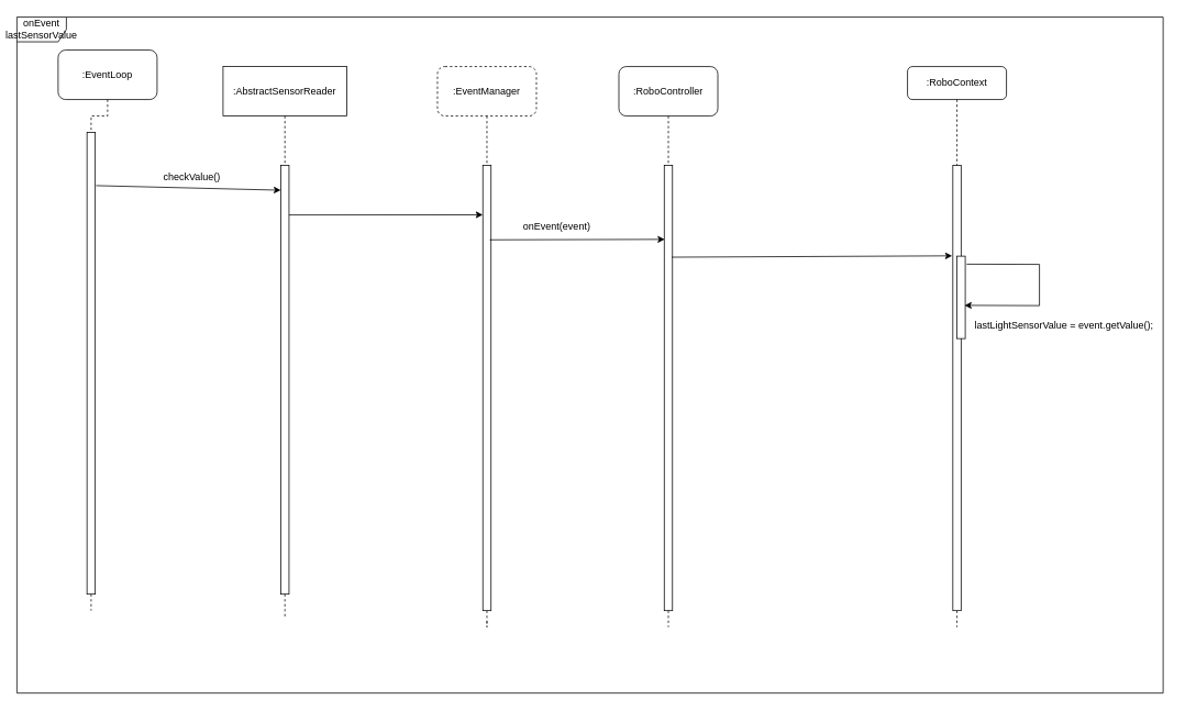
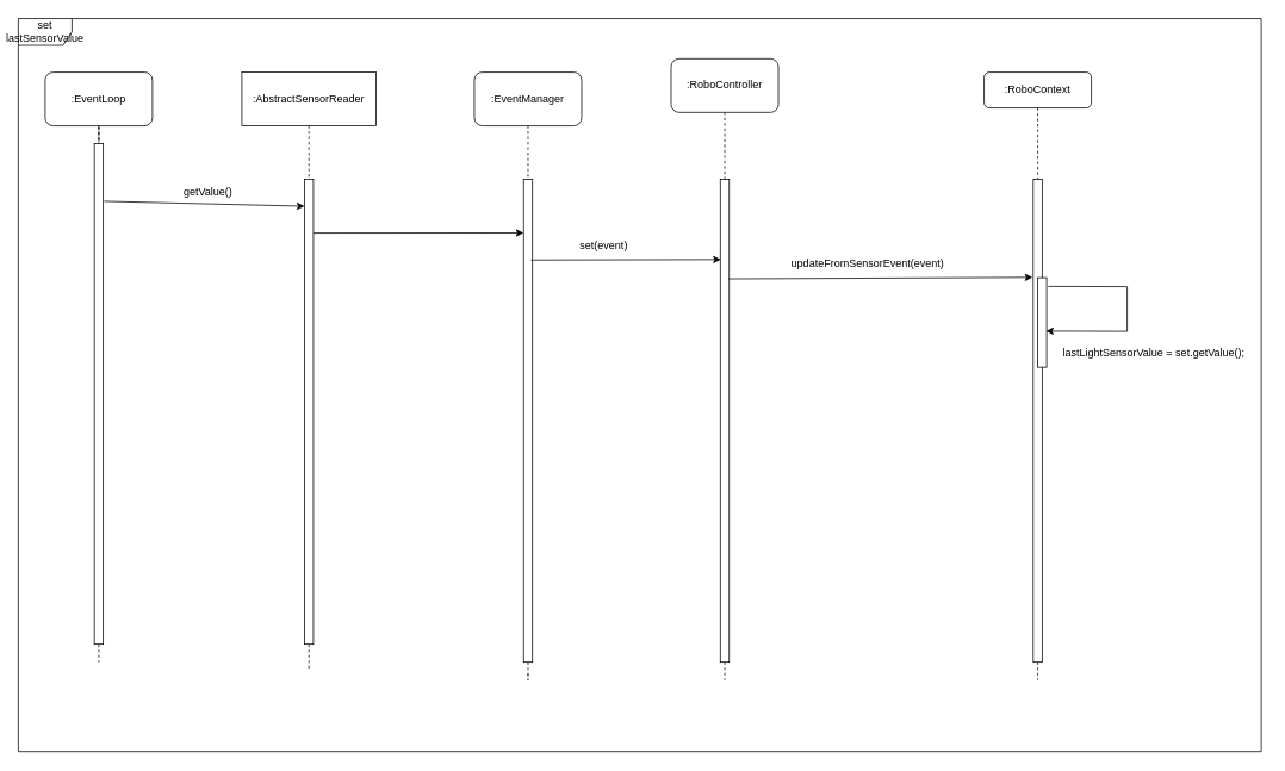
  <mxCell id="0" />
  <mxCell id="1" parent="0" />
- <mxCell id="2" value="onEvent lastSensorValue" style="shape=umlFrame;whiteSpace=wrap;html=1;pointerEvents=0;width=60;height=30;" vertex="1" parent="1"><mxGeometry x="20" y="20" width="1390" height="820" as="geometry" /></mxCell>
+ <mxCell id="2" value="set lastSensorValue" style="shape=umlFrame;whiteSpace=wrap;html=1;pointerEvents=0;width=60;height=30;" vertex="1" parent="1"><mxGeometry x="20" y="20" width="1390" height="820" as="geometry" /></mxCell>
  <mxCell id="3" style="edgeStyle=orthogonalEdgeStyle;rounded=0;orthogonalLoop=1;jettySize=auto;html=1;dashed=1;endArrow=none;endFill=0;" edge="1" parent="1" source="8"><mxGeometry relative="1" as="geometry"><mxPoint x="110" y="740" as="targetPoint" /></mxGeometry></mxCell>
- <mxCell id="4" value=":EventLoop" style="rounded=1;whiteSpace=wrap;html=1;" vertex="1" parent="1"><mxGeometry x="70" y="60" width="120" height="60" as="geometry" /></mxCell>
+ <mxCell id="4" value=":EventLoop" style="rounded=1;whiteSpace=wrap;html=1;" vertex="1" parent="1"><mxGeometry x="50" y="80" width="120" height="60" as="geometry" /></mxCell>
  <mxCell id="5" style="edgeStyle=orthogonalEdgeStyle;rounded=0;orthogonalLoop=1;jettySize=auto;html=1;endArrow=none;endFill=0;dashed=1;" edge="1" parent="1" source="10"><mxGeometry relative="1" as="geometry"><mxPoint x="345" y="750" as="targetPoint" /></mxGeometry></mxCell>
  <mxCell id="6" value=":AbstractSensorReader" style="whiteSpace=wrap;html=1;rounded=0;" vertex="1" parent="1"><mxGeometry x="270" y="80" width="150" height="60" as="geometry" /></mxCell>
  <mxCell id="7" value="" style="edgeStyle=orthogonalEdgeStyle;rounded=0;orthogonalLoop=1;jettySize=auto;html=1;dashed=1;endArrow=none;endFill=0;" edge="1" parent="1" source="4" target="8"><mxGeometry relative="1" as="geometry"><mxPoint x="110" y="740" as="targetPoint" /><mxPoint x="110" y="140" as="sourcePoint" /></mxGeometry></mxCell>
  <mxCell id="8" value="" style="html=1;points=[];perimeter=orthogonalPerimeter;rounded=0;shadow=0;comic=0;labelBackgroundColor=none;strokeWidth=1;fontFamily=Verdana;fontSize=12;align=center;" vertex="1" parent="1"><mxGeometry x="105" y="160" width="10" height="560" as="geometry" /></mxCell>
  <mxCell id="9" value="" style="edgeStyle=orthogonalEdgeStyle;rounded=0;orthogonalLoop=1;jettySize=auto;html=1;endArrow=none;endFill=0;dashed=1;" edge="1" parent="1" source="6" target="10"><mxGeometry relative="1" as="geometry"><mxPoint x="345" y="750" as="targetPoint" /><mxPoint x="345" y="140" as="sourcePoint" /></mxGeometry></mxCell>
  <mxCell id="10" value="" style="html=1;points=[];perimeter=orthogonalPerimeter;rounded=0;shadow=0;comic=0;labelBackgroundColor=none;strokeWidth=1;fontFamily=Verdana;fontSize=12;align=center;" vertex="1" parent="1"><mxGeometry x="340" y="200" width="10" height="520" as="geometry" /></mxCell>
- <mxCell id="11" value="checkValue()" style="text;html=1;align=center;verticalAlign=middle;whiteSpace=wrap;rounded=0;" vertex="1" parent="1"><mxGeometry x="185" y="200" width="95" height="30" as="geometry" /></mxCell>
+ <mxCell id="11" value="getValue()" style="text;html=1;align=center;verticalAlign=middle;whiteSpace=wrap;rounded=0;" vertex="1" parent="1"><mxGeometry x="185" y="200" width="95" height="30" as="geometry" /></mxCell>
  <mxCell id="12" style="edgeStyle=orthogonalEdgeStyle;rounded=0;orthogonalLoop=1;jettySize=auto;html=1;dashed=1;endArrow=none;endFill=0;" edge="1" parent="1" source="15"><mxGeometry relative="1" as="geometry"><mxPoint x="590" y="750" as="targetPoint" /></mxGeometry></mxCell>
- <mxCell id="13" value=":EventManager" style="rounded=1;whiteSpace=wrap;html=1;dashed=1;" vertex="1" parent="1"><mxGeometry x="530" y="80" width="120" height="60" as="geometry" /></mxCell>
+ <mxCell id="13" value=":EventManager" style="rounded=1;whiteSpace=wrap;html=1;" vertex="1" parent="1"><mxGeometry x="530" y="80" width="120" height="60" as="geometry" /></mxCell>
  <mxCell id="14" value="" style="edgeStyle=orthogonalEdgeStyle;rounded=0;orthogonalLoop=1;jettySize=auto;html=1;dashed=1;endArrow=none;endFill=0;" edge="1" parent="1" source="13" target="15"><mxGeometry relative="1" as="geometry"><mxPoint x="590" y="750" as="targetPoint" /><mxPoint x="590" y="140" as="sourcePoint" /></mxGeometry></mxCell>
  <mxCell id="15" value="" style="html=1;points=[];perimeter=orthogonalPerimeter;rounded=0;shadow=0;comic=0;labelBackgroundColor=none;strokeWidth=1;fontFamily=Verdana;fontSize=12;align=center;" vertex="1" parent="1"><mxGeometry x="585" y="200" width="10" height="540" as="geometry" /></mxCell>
  <mxCell id="16" style="edgeStyle=orthogonalEdgeStyle;rounded=0;orthogonalLoop=1;jettySize=auto;html=1;endArrow=none;endFill=0;dashed=1;" edge="1" parent="1" source="24"><mxGeometry relative="1" as="geometry"><mxPoint x="810" y="760" as="targetPoint" /></mxGeometry></mxCell>
- <mxCell id="17" value=":RoboController" style="rounded=1;whiteSpace=wrap;html=1;" vertex="1" parent="1"><mxGeometry x="750" y="80" width="120" height="60" as="geometry" /></mxCell>
- <mxCell id="18" value="onEvent(event)" style="text;html=1;align=center;verticalAlign=middle;whiteSpace=wrap;rounded=0;" vertex="1" parent="1"><mxGeometry x="630" y="260" width="90" height="30" as="geometry" /></mxCell>
+ <mxCell id="17" value=":RoboController" style="rounded=1;whiteSpace=wrap;html=1;" vertex="1" parent="1"><mxGeometry x="750" y="65" width="120" height="60" as="geometry" /></mxCell>
+ <mxCell id="18" value="set(event)" style="text;html=1;align=center;verticalAlign=middle;whiteSpace=wrap;rounded=0;" vertex="1" parent="1"><mxGeometry x="630" y="260" width="90" height="30" as="geometry" /></mxCell>
  <mxCell id="19" style="edgeStyle=orthogonalEdgeStyle;rounded=0;orthogonalLoop=1;jettySize=auto;html=1;dashed=1;endArrow=none;endFill=0;" edge="1" parent="1" source="26"><mxGeometry relative="1" as="geometry"><mxPoint x="1160" y="760" as="targetPoint" /></mxGeometry></mxCell>
  <mxCell id="20" value=":RoboContext" style="rounded=1;whiteSpace=wrap;html=1;" vertex="1" parent="1"><mxGeometry x="1100" y="80" width="120" height="40" as="geometry" /></mxCell>
+ <mxCell id="21" value="updateFromSensorEvent(event)" style="text;html=1;align=center;verticalAlign=middle;whiteSpace=wrap;rounded=0;" vertex="1" parent="1"><mxGeometry x="880" y="280" width="180" height="30" as="geometry" /></mxCell>
  <mxCell id="22" value="" style="endArrow=classic;html=1;rounded=0;exitX=1;exitY=0.173;exitDx=0;exitDy=0;exitPerimeter=0;entryX=0.1;entryY=0.161;entryDx=0;entryDy=0;entryPerimeter=0;" edge="1" parent="1"><mxGeometry width="50" height="50" relative="1" as="geometry"><mxPoint x="116" y="224.44" as="sourcePoint" /><mxPoint x="340" y="230" as="targetPoint" /></mxGeometry></mxCell>
  <mxCell id="23" value="" style="edgeStyle=orthogonalEdgeStyle;rounded=0;orthogonalLoop=1;jettySize=auto;html=1;endArrow=none;endFill=0;dashed=1;" edge="1" parent="1" source="17" target="24"><mxGeometry relative="1" as="geometry"><mxPoint x="810" y="760" as="targetPoint" /><mxPoint x="810" y="140" as="sourcePoint" /></mxGeometry></mxCell>
  <mxCell id="24" value="" style="html=1;points=[];perimeter=orthogonalPerimeter;rounded=0;shadow=0;comic=0;labelBackgroundColor=none;strokeWidth=1;fontFamily=Verdana;fontSize=12;align=center;" vertex="1" parent="1"><mxGeometry x="805" y="200" width="10" height="540" as="geometry" /></mxCell>
  <mxCell id="25" value="" style="edgeStyle=orthogonalEdgeStyle;rounded=0;orthogonalLoop=1;jettySize=auto;html=1;dashed=1;endArrow=none;endFill=0;" edge="1" parent="1" source="20" target="26"><mxGeometry relative="1" as="geometry"><mxPoint x="1160" y="760" as="targetPoint" /><mxPoint x="1160" y="140" as="sourcePoint" /></mxGeometry></mxCell>
  <mxCell id="26" value="" style="html=1;points=[];perimeter=orthogonalPerimeter;rounded=0;shadow=0;comic=0;labelBackgroundColor=none;strokeWidth=1;fontFamily=Verdana;fontSize=12;align=center;" vertex="1" parent="1"><mxGeometry x="1155" y="200" width="10" height="540" as="geometry" /></mxCell>
  <mxCell id="27" value="" style="endArrow=classic;html=1;rounded=0;entryX=0.3;entryY=0.111;entryDx=0;entryDy=0;entryPerimeter=0;" edge="1" parent="1"><mxGeometry width="50" height="50" relative="1" as="geometry"><mxPoint x="350" y="260" as="sourcePoint" /><mxPoint x="585" y="259.86" as="targetPoint" /></mxGeometry></mxCell>
  <mxCell id="28" value="" style="endArrow=classic;html=1;rounded=0;exitX=0.833;exitY=0.167;exitDx=0;exitDy=0;exitPerimeter=0;entryX=0.056;entryY=0.166;entryDx=0;entryDy=0;entryPerimeter=0;" edge="1" parent="1" source="15" target="24"><mxGeometry width="50" height="50" relative="1" as="geometry"><mxPoint x="670" y="340" as="sourcePoint" /><mxPoint x="720" y="290" as="targetPoint" /></mxGeometry></mxCell>
  <mxCell id="29" value="" style="endArrow=classic;html=1;rounded=0;exitX=0.917;exitY=0.206;exitDx=0;exitDy=0;exitPerimeter=0;entryX=-0.083;entryY=0.203;entryDx=0;entryDy=0;entryPerimeter=0;" edge="1" parent="1" source="24" target="26"><mxGeometry width="50" height="50" relative="1" as="geometry"><mxPoint x="950" y="360" as="sourcePoint" /><mxPoint x="1000" y="310" as="targetPoint" /></mxGeometry></mxCell>
  <mxCell id="30" value="" style="html=1;points=[];perimeter=orthogonalPerimeter;rounded=0;shadow=0;comic=0;labelBackgroundColor=none;strokeWidth=1;fontFamily=Verdana;fontSize=12;align=center;" vertex="1" parent="1"><mxGeometry x="1160" y="310" width="10" height="100" as="geometry" /></mxCell>
  <mxCell id="31" value="" style="endArrow=classic;html=1;rounded=0;exitX=1.167;exitY=0.097;exitDx=0;exitDy=0;exitPerimeter=0;entryX=0.917;entryY=0.597;entryDx=0;entryDy=0;entryPerimeter=0;" edge="1" parent="1" source="30" target="30"><mxGeometry width="50" height="50" relative="1" as="geometry"><mxPoint x="1220" y="350" as="sourcePoint" /><mxPoint x="1270" y="300" as="targetPoint" /><Array as="points"><mxPoint x="1260" y="320" /><mxPoint x="1260" y="370" /></Array></mxGeometry></mxCell>
- <mxCell id="32" value="lastLightSensorValue = event.getValue();" style="text;html=1;align=center;verticalAlign=middle;whiteSpace=wrap;rounded=0;" vertex="1" parent="1"><mxGeometry x="1165" y="380" width="250" height="30" as="geometry" /></mxCell>
+ <mxCell id="32" value="lastLightSensorValue = set.getValue();" style="text;html=1;align=center;verticalAlign=middle;whiteSpace=wrap;rounded=0;" vertex="1" parent="1"><mxGeometry x="1165" y="380" width="250" height="30" as="geometry" /></mxCell>
